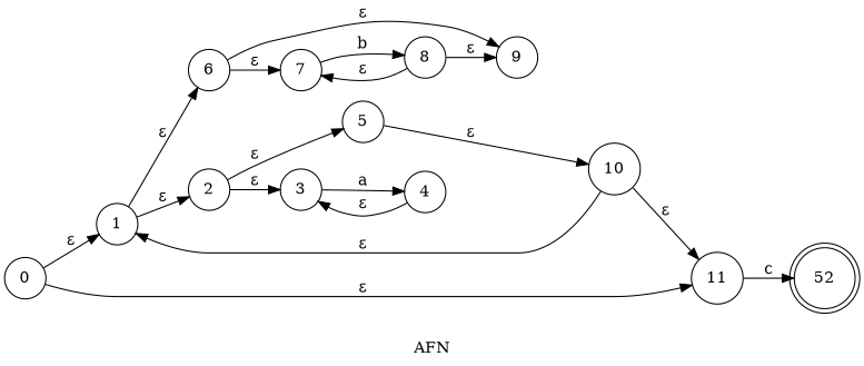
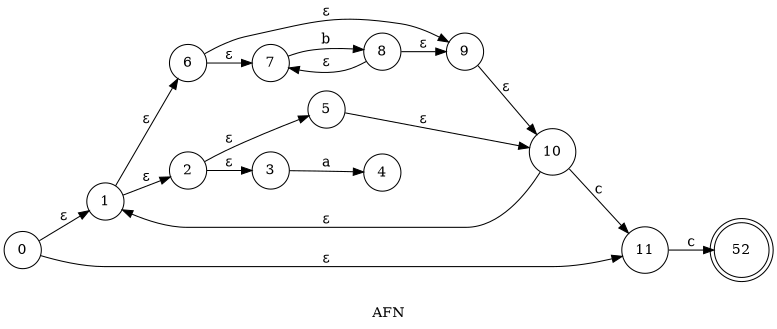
  digraph {
    label=AFN
    rankdir=LR
    node [shape=circle]
    n1 [label=0]
    n2 [label=1]
    n3 [label=11]
    n4 [label=6]
    n5 [label=2]
    n6 [label=52 shape=doublecircle]
    n7 [label=9]
    n8 [label=7]
    n9 [label=5]
    n10 [label=3]
    n11 [label=10]
    n12 [label=8]
    n13 [label=4]
    n1 -> n2 [label="ε"]
    n1 -> n3 [label="ε"]
    n2 -> n4 [label="ε"]
    n2 -> n5 [label="ε"]
    n3 -> n6 [label=c]
    n4 -> n7 [label="ε"]
    n4 -> n8 [label="ε"]
    n5 -> n9 [label="ε"]
    n5 -> n10 [label="ε"]
+   n7 -> n11 [label="ε"]
    n8 -> n12 [label=b]
    n9 -> n11 [label="ε"]
    n10 -> n13 [label=a]
    n11 -> n2 [label="ε"]
-   n11 -> n3 [label="ε"]
+   n11 -> n3 [label=c]
    n12 -> n7 [label="ε"]
    n12 -> n8 [label="ε"]
-   n13 -> n10 [label="ε"]
  }
